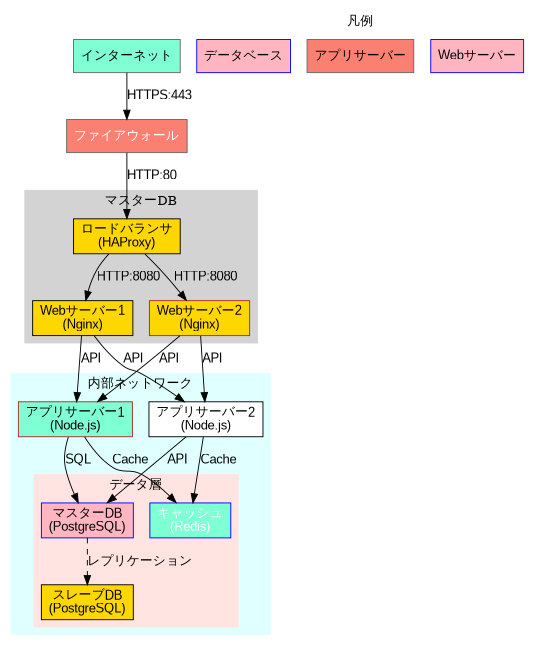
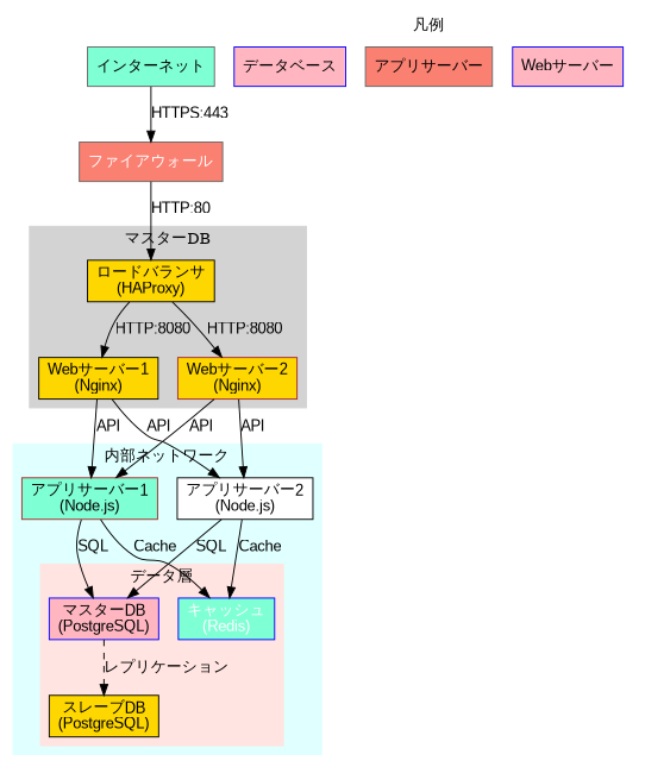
  digraph {
    rankdir=TB
    node [color=black fillcolor=gold fontname=Arial shape=box style=filled]
    edge [fontname=Arial]
    n1 [label="ロードバランサ\n(HAProxy)"]
    n2 [label="Webサーバー1\n(Nginx)"]
    n3 [color=brown label="Webサーバー2\n(Nginx)"]
    n4 [color=blue fillcolor=lightpink label="マスターDB\n(PostgreSQL)"]
    n5 [label="スレーブDB\n(PostgreSQL)"]
    n6 [color=blue fillcolor=aquamarine fontcolor=white label="キャッシュ\n(Redis)"]
    n7 [color=brown fillcolor=aquamarine label="アプリサーバー1\n(Node.js)"]
    n8 [fillcolor=white label="アプリサーバー2\n(Node.js)"]
    n9 [color=blue fillcolor=lightpink label="Webサーバー"]
    n10 [color=gray40 fillcolor=salmon label="アプリサーバー"]
    n11 [color=blue fillcolor=lightpink label="データベース"]
    n12 [color=gray40 fillcolor=aquamarine label="インターネット" shape=cloud]
    n13 [color=gray40 fillcolor=salmon fontcolor=white label="ファイアウォール"]
    subgraph cluster_1 {
      color=lightgrey
      label="マスターDB"
      style=filled
      n1
      n2
      n3
    }
    subgraph cluster_2 {
      color=lightcyan
      label="内部ネットワーク"
      style=filled
      n7
      n8
      subgraph cluster_3 {
        color=mistyrose
        label="データ層"
        style=filled
        n4
        n5
        n6
      }
    }
    subgraph cluster_4 {
      color=white
      label="凡例"
      style=filled
      n9
      n10
      n11
    }
    n1 -> n2 [label="HTTP:8080"]
    n1 -> n3 [label="HTTP:8080"]
    n2 -> n7 [label=API]
    n2 -> n8 [label=API]
    n3 -> n7 [label=API]
    n3 -> n8 [label=API]
    n4 -> n5 [label="レプリケーション" style=dashed]
    n7 -> n4 [label=SQL]
    n7 -> n6 [label=Cache]
-   n8 -> n4 [label=API]
+   n8 -> n4 [label=SQL]
    n8 -> n6 [label=Cache]
    n12 -> n13 [label="HTTPS:443"]
    n13 -> n1 [label="HTTP:80"]
  }
